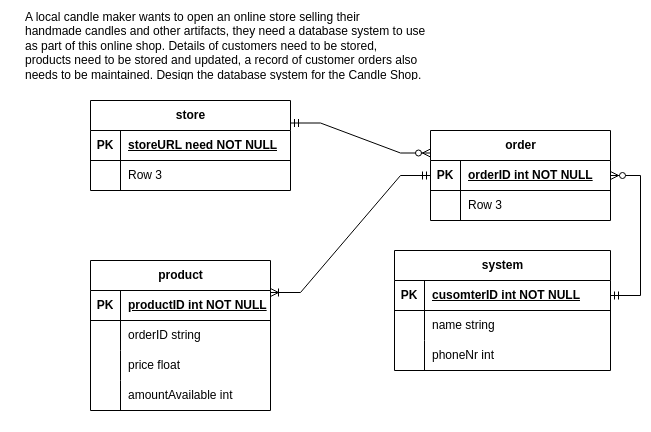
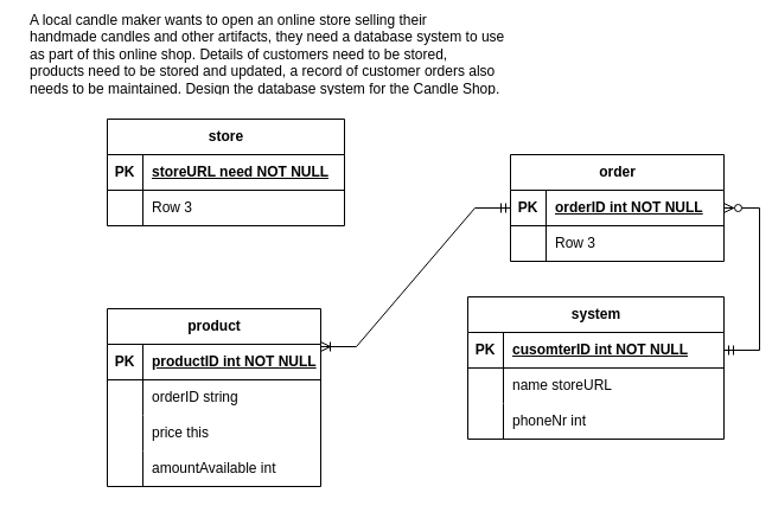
  <mxCell id="0" />
  <mxCell id="1" parent="0" />
  <mxCell id="2" value="store" style="shape=table;startSize=30;container=1;collapsible=1;childLayout=tableLayout;fixedRows=1;rowLines=0;fontStyle=1;align=center;resizeLast=1;html=1;" vertex="1" parent="1"><mxGeometry x="90" y="100" width="200" height="90" as="geometry" /></mxCell>
  <mxCell id="3" value="" style="shape=tableRow;horizontal=0;startSize=0;swimlaneHead=0;swimlaneBody=0;fillColor=none;collapsible=0;dropTarget=0;points=[[0,0.5],[1,0.5]];portConstraint=eastwest;top=0;left=0;right=0;bottom=1;" vertex="1" parent="2"><mxGeometry y="30" width="200" height="30" as="geometry" /></mxCell>
  <mxCell id="4" value="PK" style="shape=partialRectangle;connectable=0;fillColor=none;top=0;left=0;bottom=0;right=0;fontStyle=1;overflow=hidden;whiteSpace=wrap;html=1;" vertex="1" parent="3"><mxGeometry width="30" height="30" as="geometry"><mxRectangle width="30" height="30" as="alternateBounds" /></mxGeometry></mxCell>
  <mxCell id="5" value="storeURL need NOT NULL" style="shape=partialRectangle;connectable=0;fillColor=none;top=0;left=0;bottom=0;right=0;align=left;spacingLeft=6;fontStyle=5;overflow=hidden;whiteSpace=wrap;html=1;" vertex="1" parent="3"><mxGeometry x="30" width="170" height="30" as="geometry"><mxRectangle width="170" height="30" as="alternateBounds" /></mxGeometry></mxCell>
  <mxCell id="6" value="" style="shape=tableRow;horizontal=0;startSize=0;swimlaneHead=0;swimlaneBody=0;fillColor=none;collapsible=0;dropTarget=0;points=[[0,0.5],[1,0.5]];portConstraint=eastwest;top=0;left=0;right=0;bottom=0;" vertex="1" parent="2"><mxGeometry y="60" width="200" height="30" as="geometry" /></mxCell>
  <mxCell id="7" value="" style="shape=partialRectangle;connectable=0;fillColor=none;top=0;left=0;bottom=0;right=0;editable=1;overflow=hidden;whiteSpace=wrap;html=1;" vertex="1" parent="6"><mxGeometry width="30" height="30" as="geometry"><mxRectangle width="30" height="30" as="alternateBounds" /></mxGeometry></mxCell>
  <mxCell id="8" value="Row 3" style="shape=partialRectangle;connectable=0;fillColor=none;top=0;left=0;bottom=0;right=0;align=left;spacingLeft=6;overflow=hidden;whiteSpace=wrap;html=1;" vertex="1" parent="6"><mxGeometry x="30" width="170" height="30" as="geometry"><mxRectangle width="170" height="30" as="alternateBounds" /></mxGeometry></mxCell>
  <mxCell id="9" value="product" style="shape=table;startSize=30;container=1;collapsible=1;childLayout=tableLayout;fixedRows=1;rowLines=0;fontStyle=1;align=center;resizeLast=1;html=1;" vertex="1" parent="1"><mxGeometry x="90" y="260" width="180" height="150" as="geometry" /></mxCell>
  <mxCell id="10" value="" style="shape=tableRow;horizontal=0;startSize=0;swimlaneHead=0;swimlaneBody=0;fillColor=none;collapsible=0;dropTarget=0;points=[[0,0.5],[1,0.5]];portConstraint=eastwest;top=0;left=0;right=0;bottom=1;" vertex="1" parent="9"><mxGeometry y="30" width="180" height="30" as="geometry" /></mxCell>
  <mxCell id="11" value="PK" style="shape=partialRectangle;connectable=0;fillColor=none;top=0;left=0;bottom=0;right=0;fontStyle=1;overflow=hidden;whiteSpace=wrap;html=1;" vertex="1" parent="10"><mxGeometry width="30" height="30" as="geometry"><mxRectangle width="30" height="30" as="alternateBounds" /></mxGeometry></mxCell>
  <mxCell id="12" value="productID int NOT NULL" style="shape=partialRectangle;connectable=0;fillColor=none;top=0;left=0;bottom=0;right=0;align=left;spacingLeft=6;fontStyle=5;overflow=hidden;whiteSpace=wrap;html=1;" vertex="1" parent="10"><mxGeometry x="30" width="150" height="30" as="geometry"><mxRectangle width="150" height="30" as="alternateBounds" /></mxGeometry></mxCell>
  <mxCell id="13" value="" style="shape=tableRow;horizontal=0;startSize=0;swimlaneHead=0;swimlaneBody=0;fillColor=none;collapsible=0;dropTarget=0;points=[[0,0.5],[1,0.5]];portConstraint=eastwest;top=0;left=0;right=0;bottom=0;" vertex="1" parent="9"><mxGeometry y="60" width="180" height="30" as="geometry" /></mxCell>
  <mxCell id="14" value="" style="shape=partialRectangle;connectable=0;fillColor=none;top=0;left=0;bottom=0;right=0;editable=1;overflow=hidden;whiteSpace=wrap;html=1;" vertex="1" parent="13"><mxGeometry width="30" height="30" as="geometry"><mxRectangle width="30" height="30" as="alternateBounds" /></mxGeometry></mxCell>
  <mxCell id="15" value="orderID string" style="shape=partialRectangle;connectable=0;fillColor=none;top=0;left=0;bottom=0;right=0;align=left;spacingLeft=6;overflow=hidden;whiteSpace=wrap;html=1;" vertex="1" parent="13"><mxGeometry x="30" width="150" height="30" as="geometry"><mxRectangle width="150" height="30" as="alternateBounds" /></mxGeometry></mxCell>
  <mxCell id="16" value="" style="shape=tableRow;horizontal=0;startSize=0;swimlaneHead=0;swimlaneBody=0;fillColor=none;collapsible=0;dropTarget=0;points=[[0,0.5],[1,0.5]];portConstraint=eastwest;top=0;left=0;right=0;bottom=0;" vertex="1" parent="9"><mxGeometry y="90" width="180" height="30" as="geometry" /></mxCell>
  <mxCell id="17" value="" style="shape=partialRectangle;connectable=0;fillColor=none;top=0;left=0;bottom=0;right=0;editable=1;overflow=hidden;whiteSpace=wrap;html=1;" vertex="1" parent="16"><mxGeometry width="30" height="30" as="geometry"><mxRectangle width="30" height="30" as="alternateBounds" /></mxGeometry></mxCell>
- <mxCell id="18" value="price float" style="shape=partialRectangle;connectable=0;fillColor=none;top=0;left=0;bottom=0;right=0;align=left;spacingLeft=6;overflow=hidden;whiteSpace=wrap;html=1;" vertex="1" parent="16"><mxGeometry x="30" width="150" height="30" as="geometry"><mxRectangle width="150" height="30" as="alternateBounds" /></mxGeometry></mxCell>
+ <mxCell id="18" value="price this" style="shape=partialRectangle;connectable=0;fillColor=none;top=0;left=0;bottom=0;right=0;align=left;spacingLeft=6;overflow=hidden;whiteSpace=wrap;html=1;" vertex="1" parent="16"><mxGeometry x="30" width="150" height="30" as="geometry"><mxRectangle width="150" height="30" as="alternateBounds" /></mxGeometry></mxCell>
  <mxCell id="19" value="" style="shape=tableRow;horizontal=0;startSize=0;swimlaneHead=0;swimlaneBody=0;fillColor=none;collapsible=0;dropTarget=0;points=[[0,0.5],[1,0.5]];portConstraint=eastwest;top=0;left=0;right=0;bottom=0;" vertex="1" parent="9"><mxGeometry y="120" width="180" height="30" as="geometry" /></mxCell>
  <mxCell id="20" value="" style="shape=partialRectangle;connectable=0;fillColor=none;top=0;left=0;bottom=0;right=0;editable=1;overflow=hidden;whiteSpace=wrap;html=1;" vertex="1" parent="19"><mxGeometry width="30" height="30" as="geometry"><mxRectangle width="30" height="30" as="alternateBounds" /></mxGeometry></mxCell>
  <mxCell id="21" value="amountAvailable int" style="shape=partialRectangle;connectable=0;fillColor=none;top=0;left=0;bottom=0;right=0;align=left;spacingLeft=6;overflow=hidden;whiteSpace=wrap;html=1;" vertex="1" parent="19"><mxGeometry x="30" width="150" height="30" as="geometry"><mxRectangle width="150" height="30" as="alternateBounds" /></mxGeometry></mxCell>
  <mxCell id="22" value="system" style="shape=table;startSize=30;container=1;collapsible=1;childLayout=tableLayout;fixedRows=1;rowLines=0;fontStyle=1;align=center;resizeLast=1;html=1;" vertex="1" parent="1"><mxGeometry x="394" y="250" width="216" height="120" as="geometry" /></mxCell>
  <mxCell id="23" value="" style="shape=tableRow;horizontal=0;startSize=0;swimlaneHead=0;swimlaneBody=0;fillColor=none;collapsible=0;dropTarget=0;points=[[0,0.5],[1,0.5]];portConstraint=eastwest;top=0;left=0;right=0;bottom=1;" vertex="1" parent="22"><mxGeometry y="30" width="216" height="30" as="geometry" /></mxCell>
  <mxCell id="24" value="PK" style="shape=partialRectangle;connectable=0;fillColor=none;top=0;left=0;bottom=0;right=0;fontStyle=1;overflow=hidden;whiteSpace=wrap;html=1;" vertex="1" parent="23"><mxGeometry width="30" height="30" as="geometry"><mxRectangle width="30" height="30" as="alternateBounds" /></mxGeometry></mxCell>
  <mxCell id="25" value="cusomterID int NOT NULL" style="shape=partialRectangle;connectable=0;fillColor=none;top=0;left=0;bottom=0;right=0;align=left;spacingLeft=6;fontStyle=5;overflow=hidden;whiteSpace=wrap;html=1;" vertex="1" parent="23"><mxGeometry x="30" width="186" height="30" as="geometry"><mxRectangle width="186" height="30" as="alternateBounds" /></mxGeometry></mxCell>
  <mxCell id="26" value="" style="shape=tableRow;horizontal=0;startSize=0;swimlaneHead=0;swimlaneBody=0;fillColor=none;collapsible=0;dropTarget=0;points=[[0,0.5],[1,0.5]];portConstraint=eastwest;top=0;left=0;right=0;bottom=0;" vertex="1" parent="22"><mxGeometry y="60" width="216" height="30" as="geometry" /></mxCell>
  <mxCell id="27" value="" style="shape=partialRectangle;connectable=0;fillColor=none;top=0;left=0;bottom=0;right=0;editable=1;overflow=hidden;whiteSpace=wrap;html=1;" vertex="1" parent="26"><mxGeometry width="30" height="30" as="geometry"><mxRectangle width="30" height="30" as="alternateBounds" /></mxGeometry></mxCell>
- <mxCell id="28" value="name string" style="shape=partialRectangle;connectable=0;fillColor=none;top=0;left=0;bottom=0;right=0;align=left;spacingLeft=6;overflow=hidden;whiteSpace=wrap;html=1;" vertex="1" parent="26"><mxGeometry x="30" width="186" height="30" as="geometry"><mxRectangle width="186" height="30" as="alternateBounds" /></mxGeometry></mxCell>
+ <mxCell id="28" value="name storeURL" style="shape=partialRectangle;connectable=0;fillColor=none;top=0;left=0;bottom=0;right=0;align=left;spacingLeft=6;overflow=hidden;whiteSpace=wrap;html=1;" vertex="1" parent="26"><mxGeometry x="30" width="186" height="30" as="geometry"><mxRectangle width="186" height="30" as="alternateBounds" /></mxGeometry></mxCell>
  <mxCell id="29" value="" style="shape=tableRow;horizontal=0;startSize=0;swimlaneHead=0;swimlaneBody=0;fillColor=none;collapsible=0;dropTarget=0;points=[[0,0.5],[1,0.5]];portConstraint=eastwest;top=0;left=0;right=0;bottom=0;" vertex="1" parent="22"><mxGeometry y="90" width="216" height="30" as="geometry" /></mxCell>
  <mxCell id="30" value="" style="shape=partialRectangle;connectable=0;fillColor=none;top=0;left=0;bottom=0;right=0;editable=1;overflow=hidden;whiteSpace=wrap;html=1;" vertex="1" parent="29"><mxGeometry width="30" height="30" as="geometry"><mxRectangle width="30" height="30" as="alternateBounds" /></mxGeometry></mxCell>
  <mxCell id="31" value="phoneNr int" style="shape=partialRectangle;connectable=0;fillColor=none;top=0;left=0;bottom=0;right=0;align=left;spacingLeft=6;overflow=hidden;whiteSpace=wrap;html=1;" vertex="1" parent="29"><mxGeometry x="30" width="186" height="30" as="geometry"><mxRectangle width="186" height="30" as="alternateBounds" /></mxGeometry></mxCell>
  <mxCell id="32" value="order" style="shape=table;startSize=30;container=1;collapsible=1;childLayout=tableLayout;fixedRows=1;rowLines=0;fontStyle=1;align=center;resizeLast=1;html=1;" vertex="1" parent="1"><mxGeometry x="430" y="130" width="180" height="90" as="geometry" /></mxCell>
  <mxCell id="33" value="" style="shape=tableRow;horizontal=0;startSize=0;swimlaneHead=0;swimlaneBody=0;fillColor=none;collapsible=0;dropTarget=0;points=[[0,0.5],[1,0.5]];portConstraint=eastwest;top=0;left=0;right=0;bottom=1;" vertex="1" parent="32"><mxGeometry y="30" width="180" height="30" as="geometry" /></mxCell>
  <mxCell id="34" value="PK" style="shape=partialRectangle;connectable=0;fillColor=none;top=0;left=0;bottom=0;right=0;fontStyle=1;overflow=hidden;whiteSpace=wrap;html=1;" vertex="1" parent="33"><mxGeometry width="30" height="30" as="geometry"><mxRectangle width="30" height="30" as="alternateBounds" /></mxGeometry></mxCell>
  <mxCell id="35" value="orderID int NOT NULL" style="shape=partialRectangle;connectable=0;fillColor=none;top=0;left=0;bottom=0;right=0;align=left;spacingLeft=6;fontStyle=5;overflow=hidden;whiteSpace=wrap;html=1;" vertex="1" parent="33"><mxGeometry x="30" width="150" height="30" as="geometry"><mxRectangle width="150" height="30" as="alternateBounds" /></mxGeometry></mxCell>
  <mxCell id="36" value="" style="shape=tableRow;horizontal=0;startSize=0;swimlaneHead=0;swimlaneBody=0;fillColor=none;collapsible=0;dropTarget=0;points=[[0,0.5],[1,0.5]];portConstraint=eastwest;top=0;left=0;right=0;bottom=0;" vertex="1" parent="32"><mxGeometry y="60" width="180" height="30" as="geometry" /></mxCell>
  <mxCell id="37" value="" style="shape=partialRectangle;connectable=0;fillColor=none;top=0;left=0;bottom=0;right=0;editable=1;overflow=hidden;whiteSpace=wrap;html=1;" vertex="1" parent="36"><mxGeometry width="30" height="30" as="geometry"><mxRectangle width="30" height="30" as="alternateBounds" /></mxGeometry></mxCell>
  <mxCell id="38" value="Row 3" style="shape=partialRectangle;connectable=0;fillColor=none;top=0;left=0;bottom=0;right=0;align=left;spacingLeft=6;overflow=hidden;whiteSpace=wrap;html=1;" vertex="1" parent="36"><mxGeometry x="30" width="150" height="30" as="geometry"><mxRectangle width="150" height="30" as="alternateBounds" /></mxGeometry></mxCell>
  <mxCell id="39" value="" style="edgeStyle=entityRelationEdgeStyle;fontSize=12;html=1;endArrow=ERoneToMany;startArrow=ERmandOne;rounded=0;entryX=1;entryY=0.067;entryDx=0;entryDy=0;entryPerimeter=0;" edge="1" parent="1" source="32" target="10"><mxGeometry width="100" height="100" relative="1" as="geometry"><mxPoint x="370" y="350" as="sourcePoint" /><mxPoint x="470" y="250" as="targetPoint" /></mxGeometry></mxCell>
  <mxCell id="40" value="" style="edgeStyle=entityRelationEdgeStyle;fontSize=12;html=1;endArrow=ERzeroToMany;startArrow=ERmandOne;rounded=0;exitX=1;exitY=0.5;exitDx=0;exitDy=0;" edge="1" parent="1" source="23" target="32"><mxGeometry width="100" height="100" relative="1" as="geometry"><mxPoint x="370" y="350" as="sourcePoint" /><mxPoint x="470" y="250" as="targetPoint" /></mxGeometry></mxCell>
- <mxCell id="41" value="" style="edgeStyle=entityRelationEdgeStyle;fontSize=12;html=1;endArrow=ERzeroToMany;startArrow=ERmandOne;rounded=0;exitX=1;exitY=0.25;exitDx=0;exitDy=0;entryX=0;entryY=0.25;entryDx=0;entryDy=0;" edge="1" parent="1" source="2" target="32"><mxGeometry width="100" height="100" relative="1" as="geometry"><mxPoint x="370" y="350" as="sourcePoint" /><mxPoint x="470" y="250" as="targetPoint" /></mxGeometry></mxCell>
  <mxCell id="42" value="A local candle maker wants to open an online store selling their &lt;br/&gt;handmade candles and other artifacts, they need a database system to use&lt;br/&gt; as part of this online shop. Details of customers need to be stored, &lt;br/&gt;products need to be stored and updated, a record of customer orders also&lt;br/&gt; needs to be maintained. Design the database system for the Candle Shop." style="text;html=1;strokeColor=none;fillColor=none;spacing=5;spacingTop=-20;whiteSpace=wrap;overflow=hidden;rounded=0;" vertex="1" parent="1"><mxGeometry x="20" y="20" width="450" height="60" as="geometry" /></mxCell>
